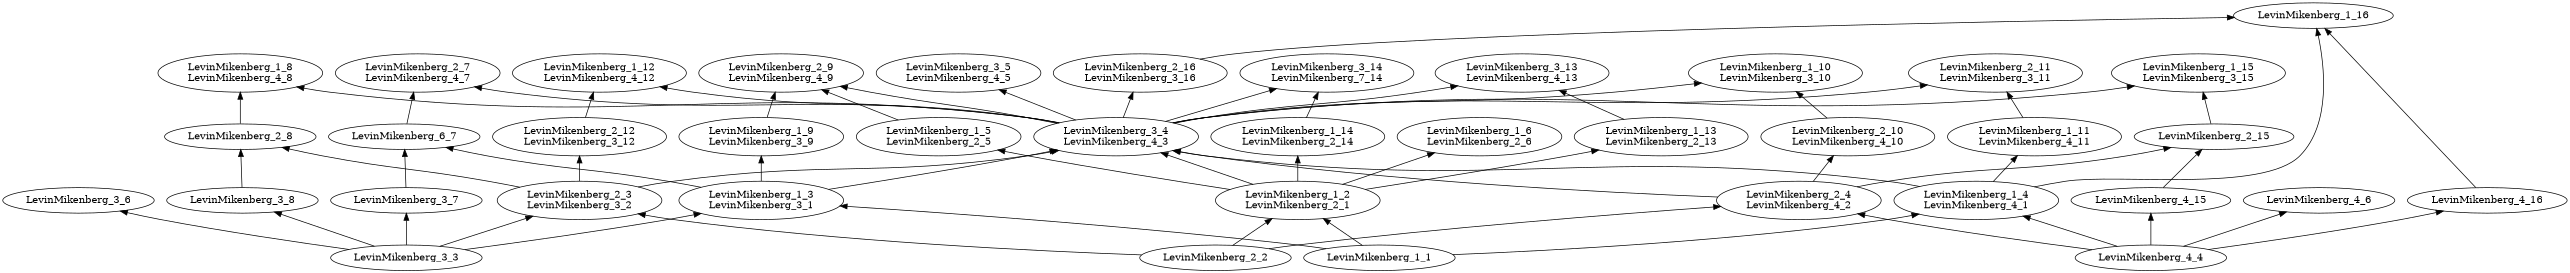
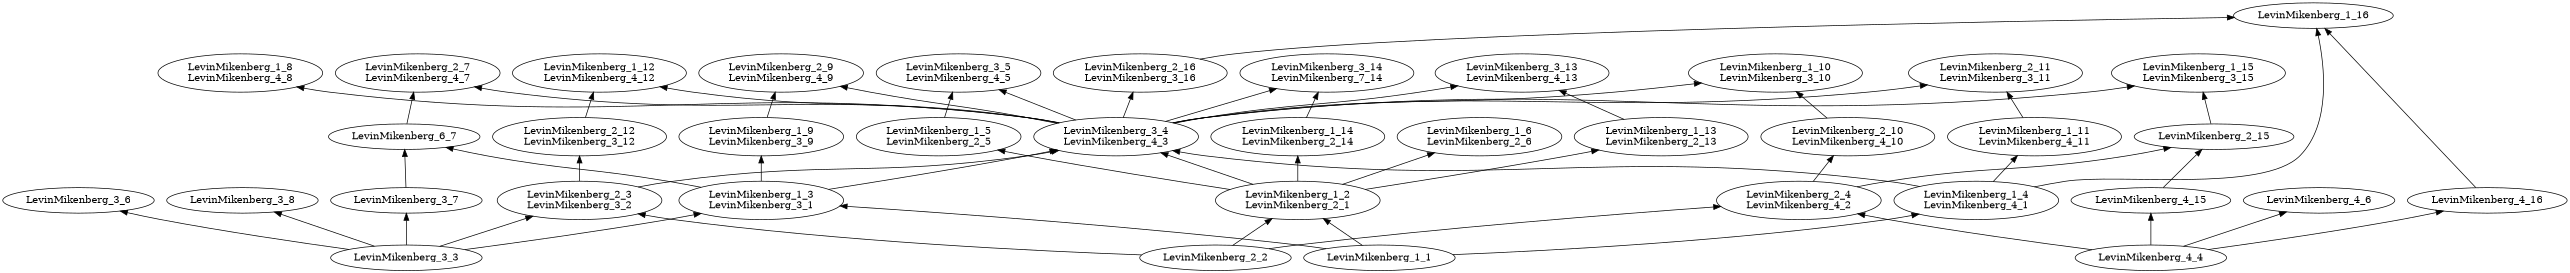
  digraph {
    rankdir=BT
    n1 [label="LevinMikenberg_2_10\nLevinMikenberg_4_10"]
    n2 [label="LevinMikenberg_1_10\nLevinMikenberg_3_10"]
    n3 [label="LevinMikenberg_1_5\nLevinMikenberg_2_5"]
    n4 [label="LevinMikenberg_3_5\nLevinMikenberg_4_5"]
    n5 [label="LevinMikenberg_1_4\nLevinMikenberg_4_1"]
    n6 [label="LevinMikenberg_1_11\nLevinMikenberg_4_11"]
    n7 [label="LevinMikenberg_3_4\nLevinMikenberg_4_3"]
    n8 [label=LevinMikenberg_1_16]
    n9 [label="LevinMikenberg_2_11\nLevinMikenberg_3_11"]
    n10 [label="LevinMikenberg_1_8\nLevinMikenberg_4_8"]
    n11 [label="LevinMikenberg_1_15\nLevinMikenberg_3_15"]
    n12 [label="LevinMikenberg_2_7\nLevinMikenberg_4_7"]
    n13 [label="LevinMikenberg_1_12\nLevinMikenberg_4_12"]
    n14 [label="LevinMikenberg_3_13\nLevinMikenberg_4_13"]
    n15 [label="LevinMikenberg_3_14\nLevinMikenberg_7_14"]
    n16 [label="LevinMikenberg_2_16\nLevinMikenberg_3_16"]
    n17 [label="LevinMikenberg_2_9\nLevinMikenberg_4_9"]
    n18 [label="LevinMikenberg_1_3\nLevinMikenberg_3_1"]
    n19 [label=LevinMikenberg_6_7]
    n20 [label="LevinMikenberg_1_9\nLevinMikenberg_3_9"]
    n21 [label=LevinMikenberg_2_15]
    n22 [label=LevinMikenberg_3_3]
    n23 [label="LevinMikenberg_2_3\nLevinMikenberg_3_2"]
    n24 [label=LevinMikenberg_3_7]
    n25 [label=LevinMikenberg_3_6]
    n26 [label=LevinMikenberg_3_8]
    n27 [label="LevinMikenberg_2_12\nLevinMikenberg_3_12"]
-   n28 [label=LevinMikenberg_2_8]
    n29 [label="LevinMikenberg_1_6\nLevinMikenberg_2_6"]
    n30 [label=LevinMikenberg_4_16]
    n31 [label="LevinMikenberg_1_2\nLevinMikenberg_2_1"]
    n32 [label="LevinMikenberg_1_13\nLevinMikenberg_2_13"]
    n33 [label="LevinMikenberg_1_14\nLevinMikenberg_2_14"]
    n34 [label="LevinMikenberg_2_4\nLevinMikenberg_4_2"]
    n35 [label=LevinMikenberg_1_1]
    n36 [label=LevinMikenberg_4_15]
    n37 [label=LevinMikenberg_2_2]
    n38 [label=LevinMikenberg_4_6]
    n39 [label=LevinMikenberg_4_4]
    n1 -> n2
-   n3 -> n17
+   n3 -> n4
    n5 -> n6
    n5 -> n7
    n5 -> n8
    n6 -> n9
    n7 -> n2
    n7 -> n4
    n7 -> n9
    n7 -> n10
    n7 -> n11
    n7 -> n12
    n7 -> n13
    n7 -> n14
    n7 -> n15
    n7 -> n16
    n7 -> n17
    n16 -> n8
    n18 -> n7
    n18 -> n19
    n18 -> n20
    n19 -> n12
    n20 -> n17
    n21 -> n11
    n22 -> n18
    n22 -> n23
    n22 -> n24
    n22 -> n25
    n22 -> n26
    n23 -> n7
    n23 -> n27
-   n23 -> n28
    n24 -> n19
-   n26 -> n28
    n27 -> n13
-   n28 -> n10
    n30 -> n8
    n31 -> n3
    n31 -> n7
    n31 -> n29
    n31 -> n32
    n31 -> n33
    n32 -> n14
    n33 -> n15
    n34 -> n1
-   n34 -> n7
    n34 -> n21
    n35 -> n5
    n35 -> n18
    n35 -> n31
    n36 -> n21
    n37 -> n23
    n37 -> n31
    n37 -> n34
-   n39 -> n5
    n39 -> n30
    n39 -> n34
    n39 -> n36
    n39 -> n38
  }
